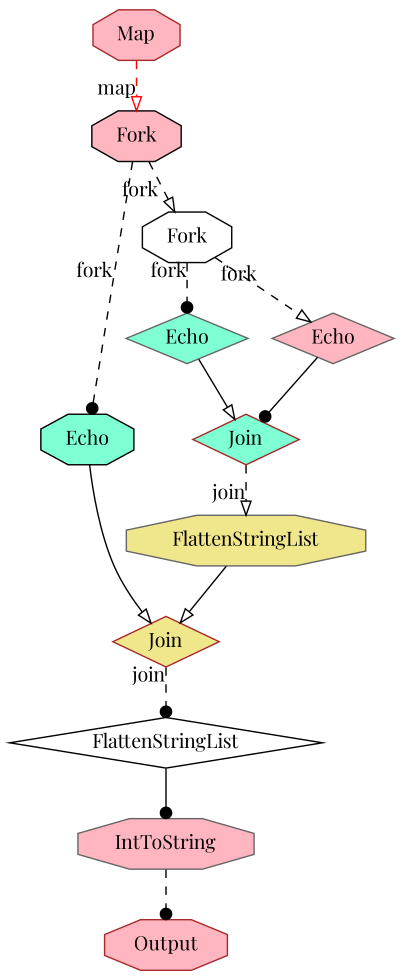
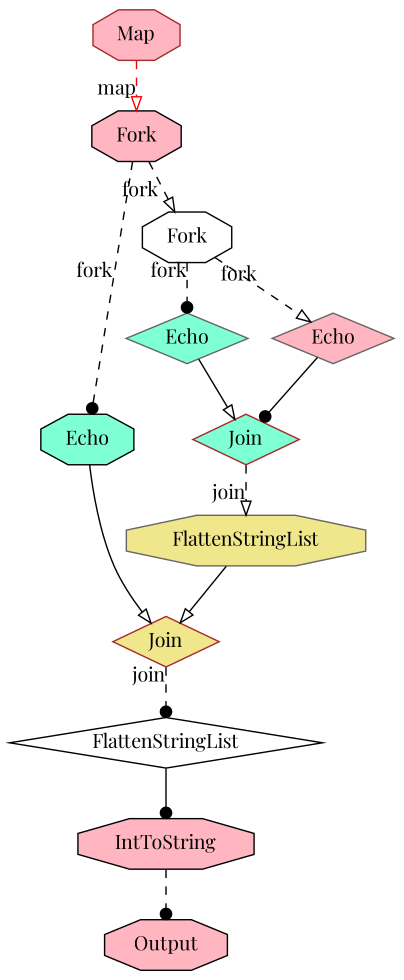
  digraph {
    fontname="Playfair Display"
    node [color=black fillcolor=lightpink fontname="Playfair Display" shape=octagon style=filled]
    edge [arrowhead=onormal fontname="Playfair Display" style=dashed]
    n1 [fillcolor=aquamarine label="Echo\n"]
    n2 [color=brown fillcolor=khaki label="Join\n" shape=diamond]
    n3 [fillcolor=white label="FlattenStringList\n" shape=diamond]
-   n4 [color=brown label="Output\n"]
-   n5 [color=gray40 label="IntToString\n"]
+   n4 [label="Output\n"]
+   n5 [label="IntToString\n"]
    n6 [fillcolor=white label="Fork\n"]
    n7 [color=gray40 fillcolor=aquamarine label="Echo\n" shape=diamond]
    n8 [color=gray40 label="Echo\n" shape=diamond]
    n9 [color=brown fillcolor=aquamarine label="Join\n" shape=diamond]
    n10 [color=gray40 fillcolor=khaki label="FlattenStringList\n"]
    n11 [color=brown label="Map\n"]
    n12 [label="Fork\n"]
    n1 -> n2 [style=""]
    n2 -> n3 [arrowhead=dot xlabel=join]
    n3 -> n5 [arrowhead=dot style=""]
    n5 -> n4 [arrowhead=dot]
    n6 -> n7 [arrowhead=dot xlabel=fork]
    n6 -> n8 [xlabel=fork]
    n7 -> n9 [style=""]
    n8 -> n9 [arrowhead=dot style=""]
    n9 -> n10 [xlabel=join]
    n10 -> n2 [style=""]
    n11 -> n12 [color=red xlabel=map]
    n12 -> n1 [arrowhead=dot xlabel=fork]
    n12 -> n6 [xlabel=fork]
  }
